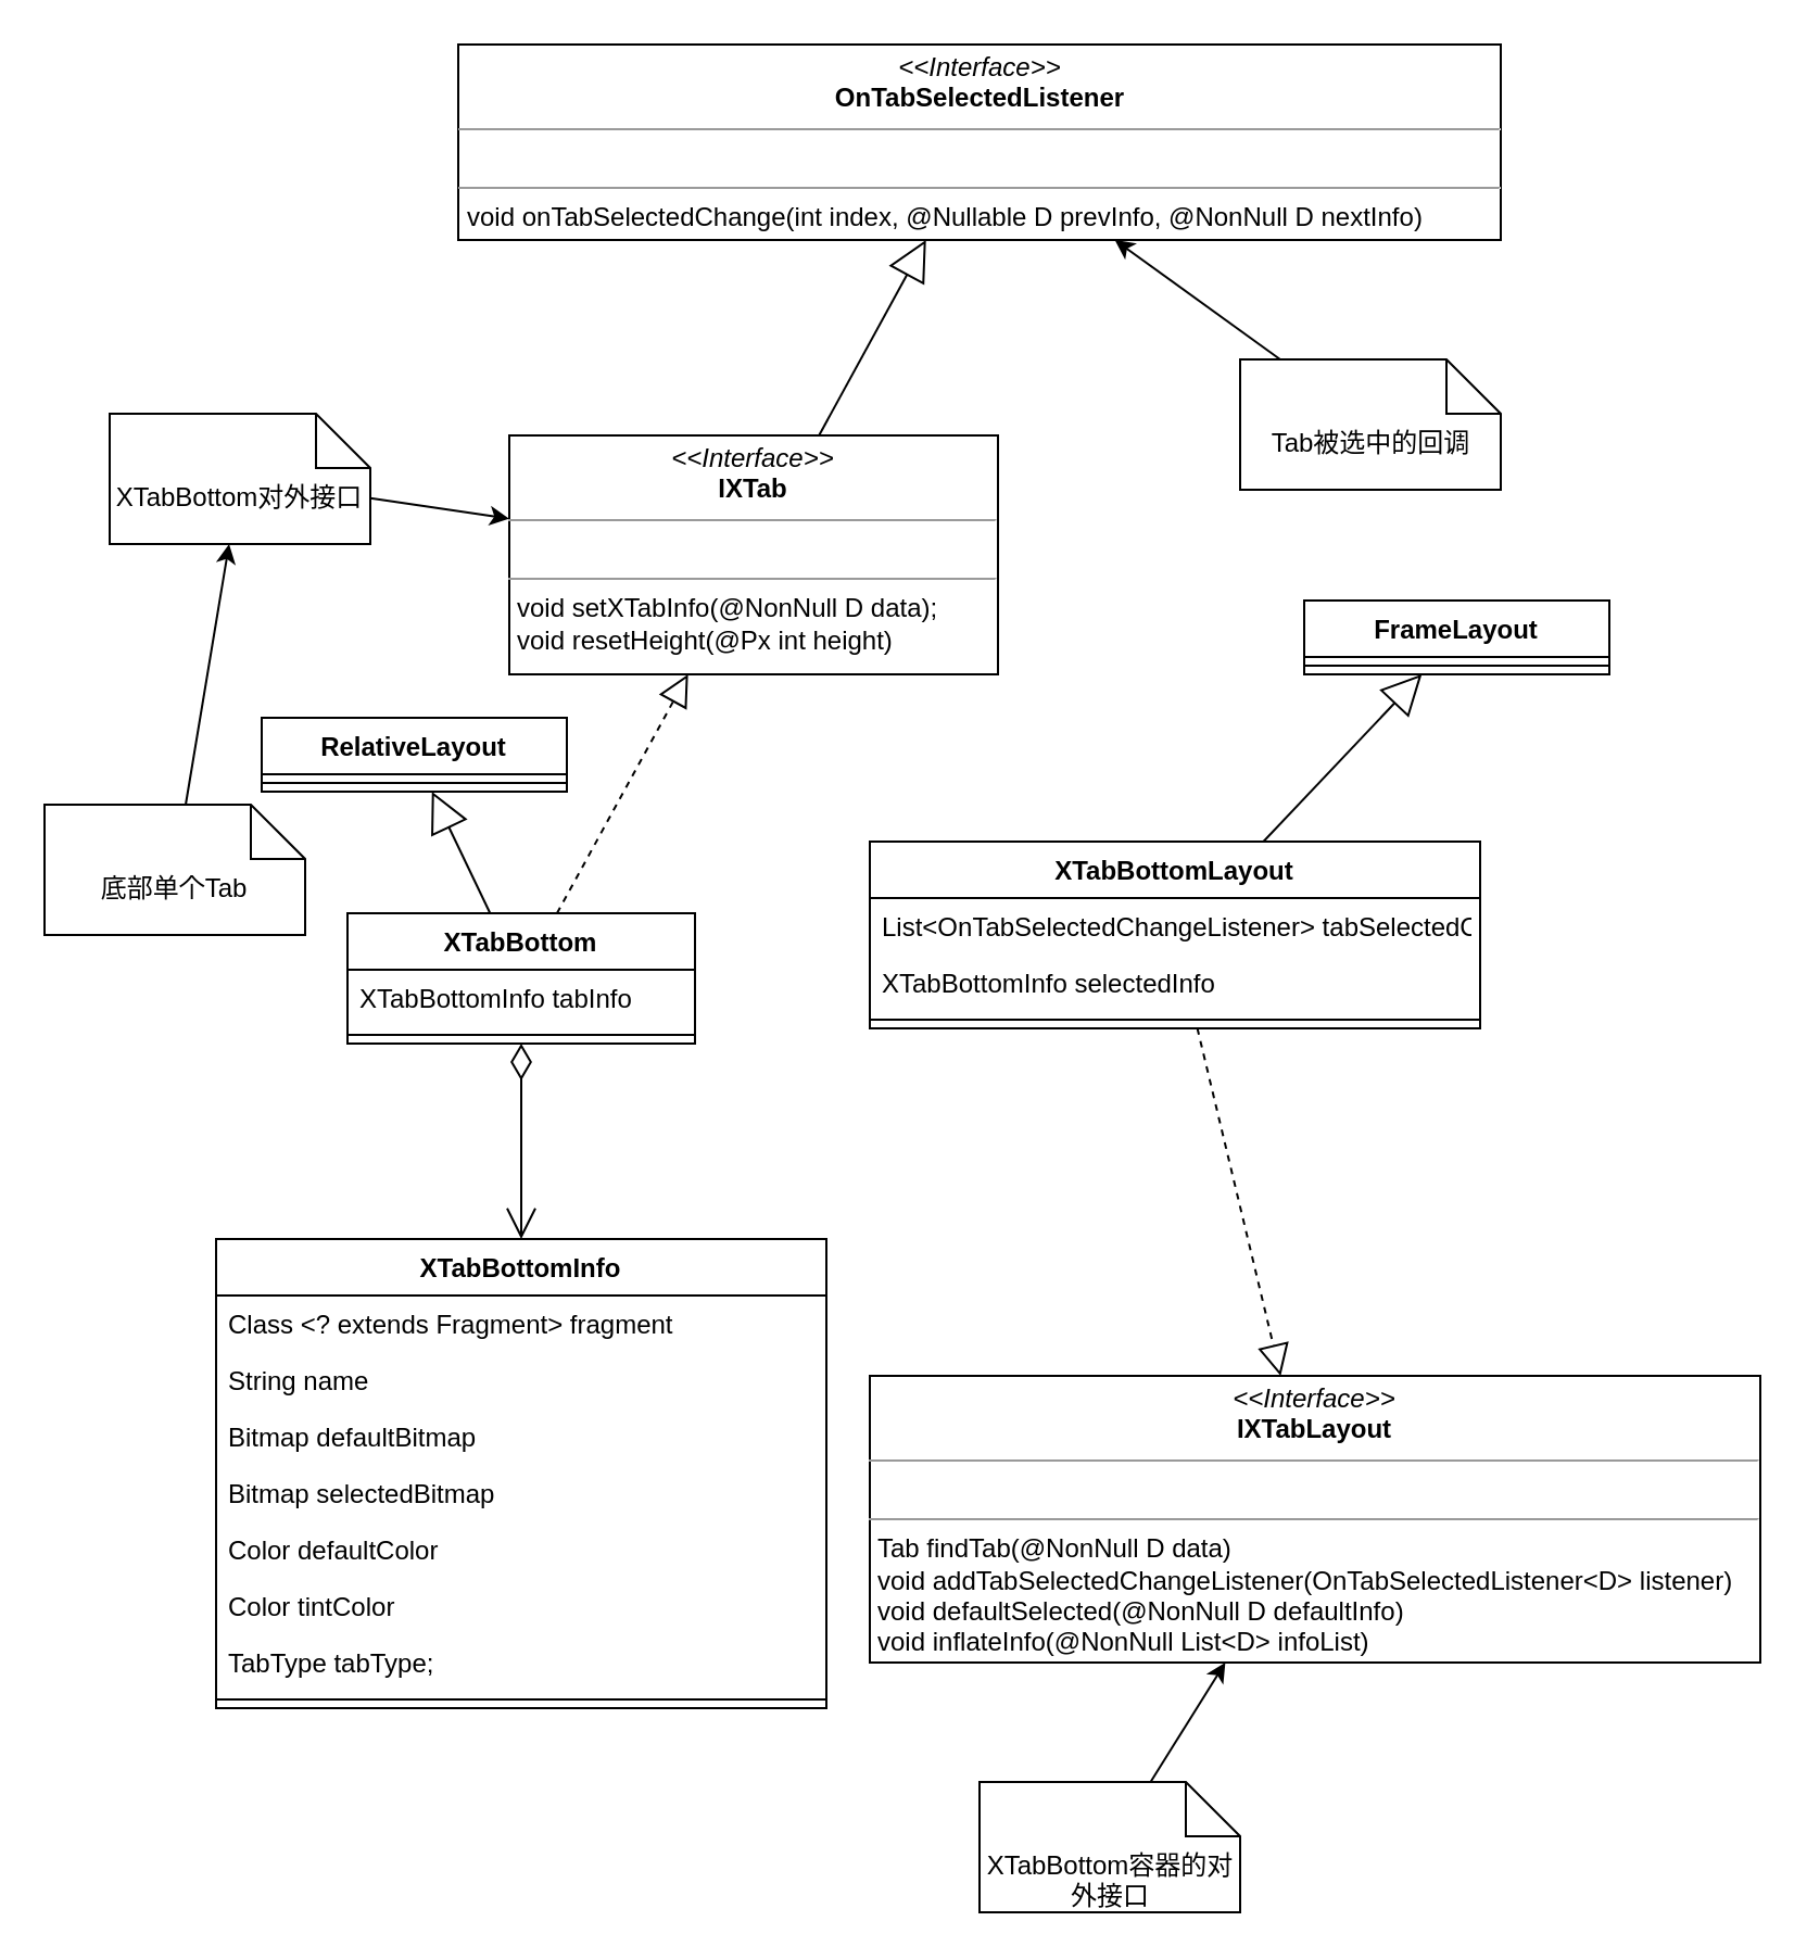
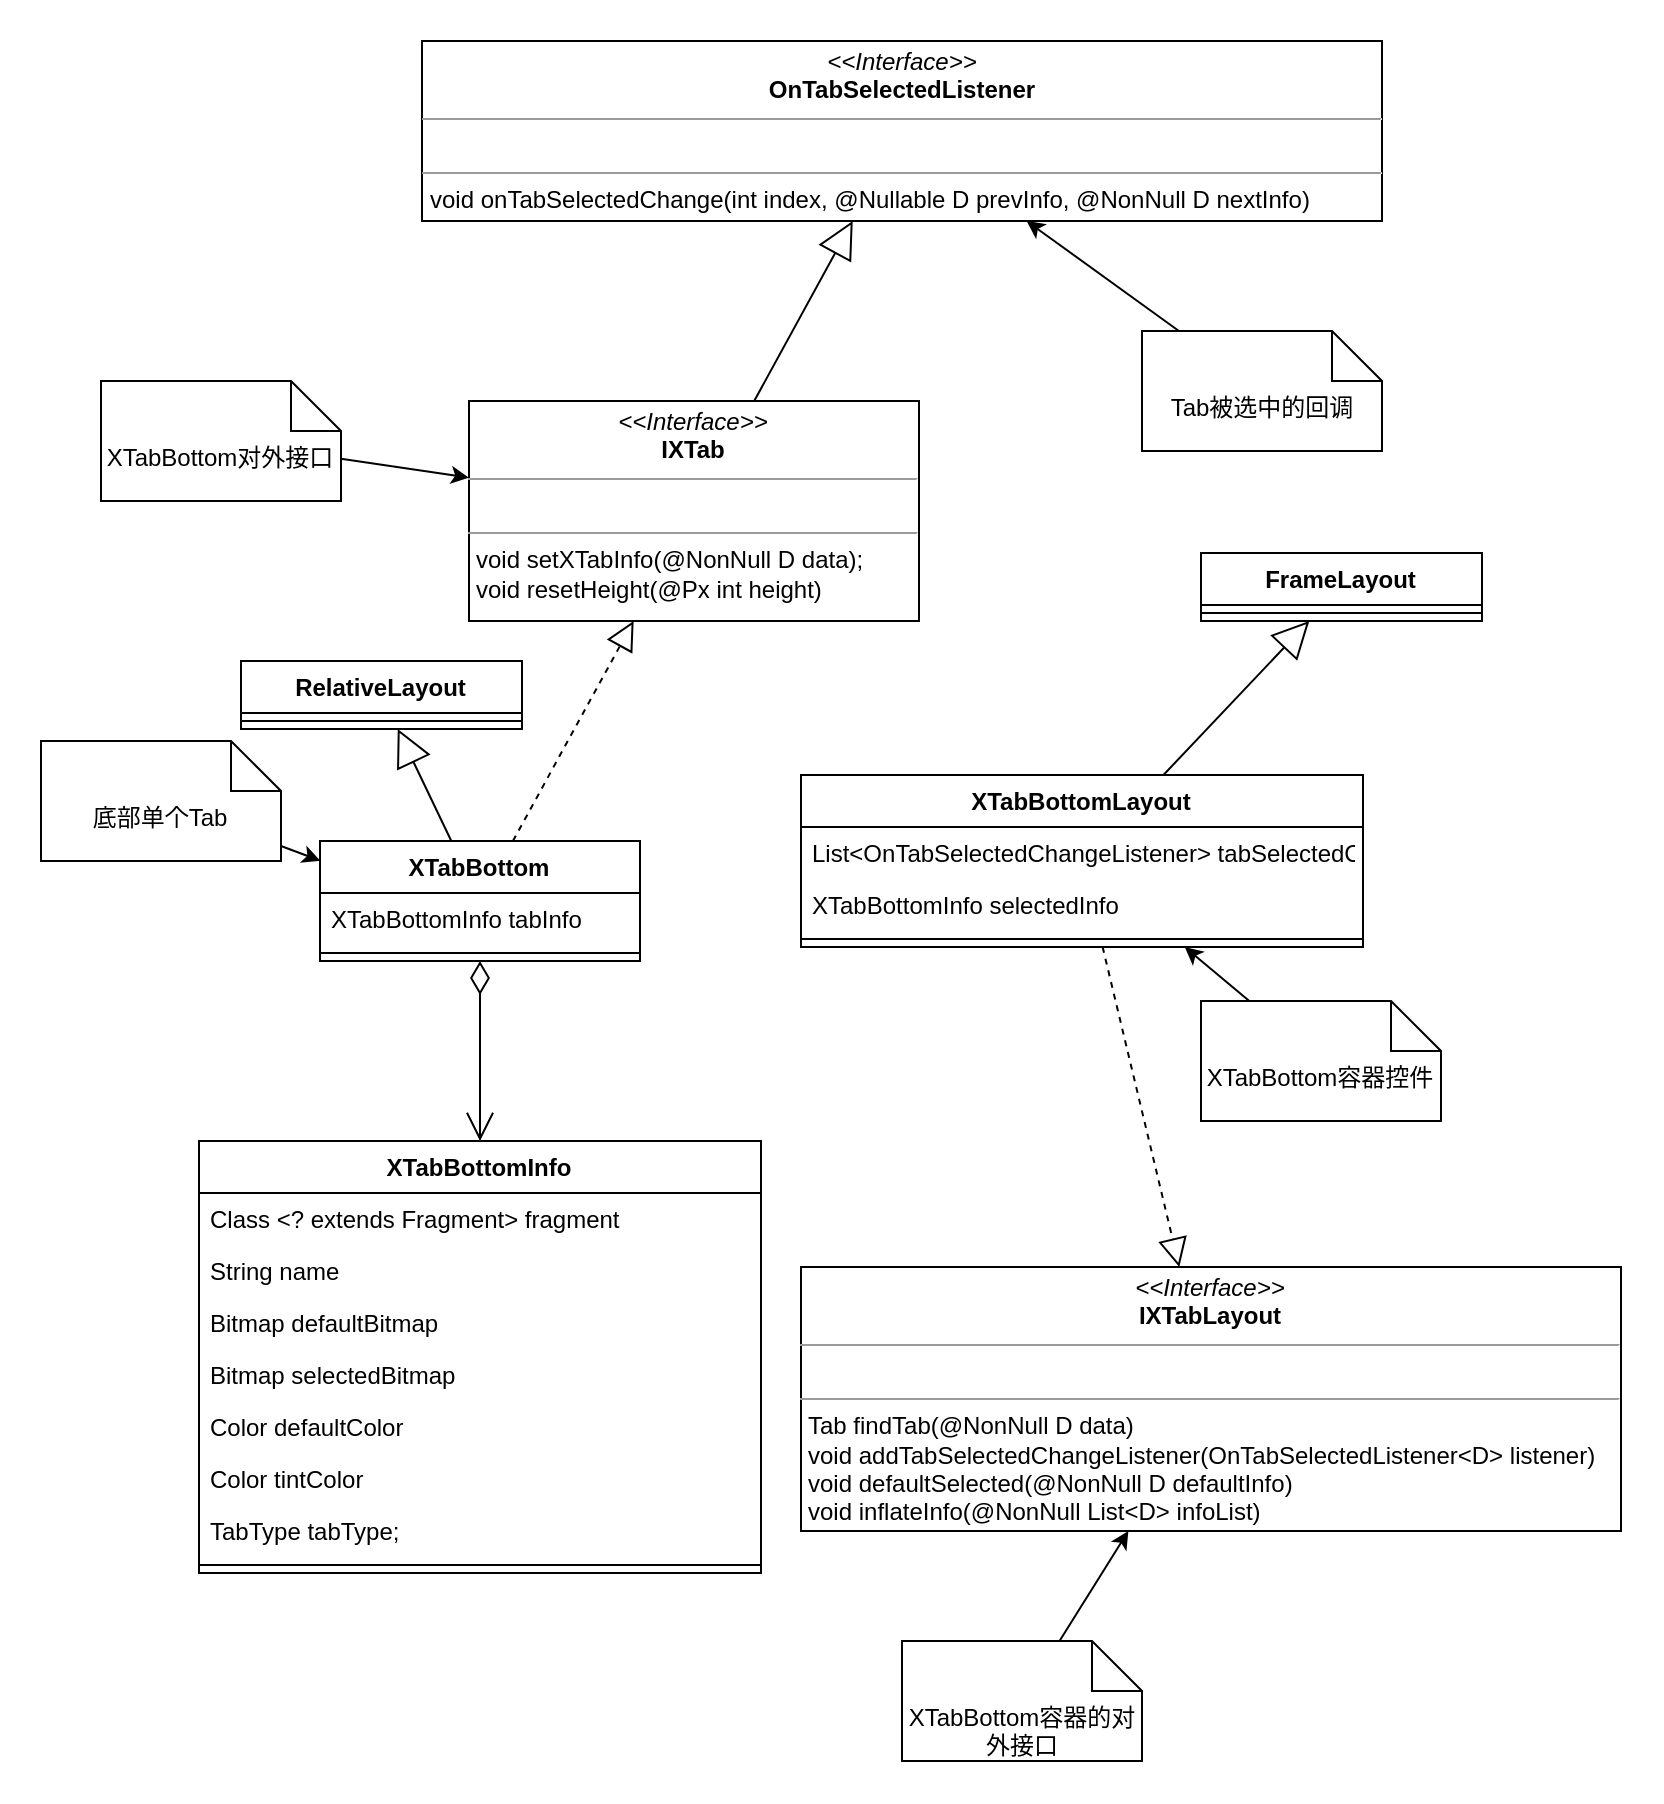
  <mxCell id="0" />
  <mxCell id="1" parent="0" />
  <mxCell id="2" value="XTabBottom" style="swimlane;fontStyle=1;align=center;verticalAlign=top;childLayout=stackLayout;horizontal=1;startSize=26;horizontalStack=0;resizeParent=1;resizeParentMax=0;resizeLast=0;collapsible=1;marginBottom=0;" vertex="1" parent="1"><mxGeometry x="159.5" y="420" width="160" height="60" as="geometry" /></mxCell>
  <mxCell id="3" value="XTabBottomInfo tabInfo" style="text;strokeColor=none;fillColor=none;align=left;verticalAlign=top;spacingLeft=4;spacingRight=4;overflow=hidden;rotatable=0;points=[[0,0.5],[1,0.5]];portConstraint=eastwest;" vertex="1" parent="2"><mxGeometry y="26" width="160" height="26" as="geometry" /></mxCell>
  <mxCell id="4" value="" style="line;strokeWidth=1;fillColor=none;align=left;verticalAlign=middle;spacingTop=-1;spacingLeft=3;spacingRight=3;rotatable=0;labelPosition=right;points=[];portConstraint=eastwest;" vertex="1" parent="2"><mxGeometry y="52" width="160" height="8" as="geometry" /></mxCell>
  <mxCell id="5" value="XTabBottomInfo" style="swimlane;fontStyle=1;align=center;verticalAlign=top;childLayout=stackLayout;horizontal=1;startSize=26;horizontalStack=0;resizeParent=1;resizeParentMax=0;resizeLast=0;collapsible=1;marginBottom=0;" vertex="1" parent="1"><mxGeometry x="99" y="570" width="281" height="216" as="geometry" /></mxCell>
  <mxCell id="6" value="Class &lt;? extends Fragment&gt; fragment&#10;" style="text;strokeColor=none;fillColor=none;align=left;verticalAlign=top;spacingLeft=4;spacingRight=4;overflow=hidden;rotatable=0;points=[[0,0.5],[1,0.5]];portConstraint=eastwest;" vertex="1" parent="5"><mxGeometry y="26" width="281" height="26" as="geometry" /></mxCell>
  <mxCell id="7" value="String name" style="text;strokeColor=none;fillColor=none;align=left;verticalAlign=top;spacingLeft=4;spacingRight=4;overflow=hidden;rotatable=0;points=[[0,0.5],[1,0.5]];portConstraint=eastwest;" vertex="1" parent="5"><mxGeometry y="52" width="281" height="26" as="geometry" /></mxCell>
  <mxCell id="8" value="Bitmap defaultBitmap" style="text;strokeColor=none;fillColor=none;align=left;verticalAlign=top;spacingLeft=4;spacingRight=4;overflow=hidden;rotatable=0;points=[[0,0.5],[1,0.5]];portConstraint=eastwest;" vertex="1" parent="5"><mxGeometry y="78" width="281" height="26" as="geometry" /></mxCell>
  <mxCell id="9" value="Bitmap selectedBitmap" style="text;strokeColor=none;fillColor=none;align=left;verticalAlign=top;spacingLeft=4;spacingRight=4;overflow=hidden;rotatable=0;points=[[0,0.5],[1,0.5]];portConstraint=eastwest;" vertex="1" parent="5"><mxGeometry y="104" width="281" height="26" as="geometry" /></mxCell>
  <mxCell id="10" value="Color defaultColor" style="text;strokeColor=none;fillColor=none;align=left;verticalAlign=top;spacingLeft=4;spacingRight=4;overflow=hidden;rotatable=0;points=[[0,0.5],[1,0.5]];portConstraint=eastwest;" vertex="1" parent="5"><mxGeometry y="130" width="281" height="26" as="geometry" /></mxCell>
  <mxCell id="11" value="Color tintColor" style="text;strokeColor=none;fillColor=none;align=left;verticalAlign=top;spacingLeft=4;spacingRight=4;overflow=hidden;rotatable=0;points=[[0,0.5],[1,0.5]];portConstraint=eastwest;" vertex="1" parent="5"><mxGeometry y="156" width="281" height="26" as="geometry" /></mxCell>
  <mxCell id="12" value="TabType tabType;" style="text;strokeColor=none;fillColor=none;align=left;verticalAlign=top;spacingLeft=4;spacingRight=4;overflow=hidden;rotatable=0;points=[[0,0.5],[1,0.5]];portConstraint=eastwest;" vertex="1" parent="5"><mxGeometry y="182" width="281" height="26" as="geometry" /></mxCell>
  <mxCell id="13" value="" style="line;strokeWidth=1;fillColor=none;align=left;verticalAlign=middle;spacingTop=-1;spacingLeft=3;spacingRight=3;rotatable=0;labelPosition=right;points=[];portConstraint=eastwest;" vertex="1" parent="5"><mxGeometry y="208" width="281" height="8" as="geometry" /></mxCell>
  <mxCell id="14" value="" style="endArrow=open;html=1;endSize=12;startArrow=diamondThin;startSize=14;startFill=0;edgeStyle=orthogonalEdgeStyle;align=left;verticalAlign=bottom;" edge="1" parent="1" source="2" target="5"><mxGeometry x="-1" y="3" relative="1" as="geometry"><mxPoint x="0" y="480" as="sourcePoint" /><mxPoint x="160" y="480" as="targetPoint" /></mxGeometry></mxCell>
  <mxCell id="15" value="RelativeLayout" style="swimlane;fontStyle=1;align=center;verticalAlign=top;childLayout=stackLayout;horizontal=1;startSize=26;horizontalStack=0;resizeParent=1;resizeParentMax=0;resizeLast=0;collapsible=1;marginBottom=0;" vertex="1" parent="1"><mxGeometry x="120" y="330" width="140.5" height="34" as="geometry" /></mxCell>
  <mxCell id="16" value="" style="line;strokeWidth=1;fillColor=none;align=left;verticalAlign=middle;spacingTop=-1;spacingLeft=3;spacingRight=3;rotatable=0;labelPosition=right;points=[];portConstraint=eastwest;" vertex="1" parent="15"><mxGeometry y="26" width="140.5" height="8" as="geometry" /></mxCell>
  <mxCell id="17" value="" style="endArrow=block;endSize=16;endFill=0;html=1;" edge="1" parent="1" source="2" target="15"><mxGeometry width="160" relative="1" as="geometry"><mxPoint x="-30" y="470" as="sourcePoint" /><mxPoint x="130" y="470" as="targetPoint" /></mxGeometry></mxCell>
- <mxCell id="18" style="rounded=0;orthogonalLoop=1;jettySize=auto;html=1;" edge="1" parent="1" source="19" target="35"><mxGeometry relative="1" as="geometry" /></mxCell>
+ <mxCell id="18" style="rounded=0;orthogonalLoop=1;jettySize=auto;html=1;entryX=0.001;entryY=0.164;entryDx=0;entryDy=0;entryPerimeter=0;" edge="1" parent="1" source="19" target="2"><mxGeometry relative="1" as="geometry" /></mxCell>
  <mxCell id="19" value="底部单个Tab" style="shape=note2;boundedLbl=1;whiteSpace=wrap;html=1;size=25;verticalAlign=top;align=center;" vertex="1" parent="1"><mxGeometry x="20" y="370" width="120" height="60" as="geometry" /></mxCell>
  <mxCell id="20" value="XTabBottomLayout" style="swimlane;fontStyle=1;align=center;verticalAlign=top;childLayout=stackLayout;horizontal=1;startSize=26;horizontalStack=0;resizeParent=1;resizeParentMax=0;resizeLast=0;collapsible=1;marginBottom=0;" vertex="1" parent="1"><mxGeometry x="400" y="387" width="281" height="86" as="geometry" /></mxCell>
  <mxCell id="21" value="List&lt;OnTabSelectedChangeListener&gt; tabSelectedChangeListeners" style="text;strokeColor=none;fillColor=none;align=left;verticalAlign=top;spacingLeft=4;spacingRight=4;overflow=hidden;rotatable=0;points=[[0,0.5],[1,0.5]];portConstraint=eastwest;" vertex="1" parent="20"><mxGeometry y="26" width="281" height="26" as="geometry" /></mxCell>
  <mxCell id="22" value="XTabBottomInfo selectedInfo" style="text;strokeColor=none;fillColor=none;align=left;verticalAlign=top;spacingLeft=4;spacingRight=4;overflow=hidden;rotatable=0;points=[[0,0.5],[1,0.5]];portConstraint=eastwest;" vertex="1" parent="20"><mxGeometry y="52" width="281" height="26" as="geometry" /></mxCell>
  <mxCell id="23" value="" style="line;strokeWidth=1;fillColor=none;align=left;verticalAlign=middle;spacingTop=-1;spacingLeft=3;spacingRight=3;rotatable=0;labelPosition=right;points=[];portConstraint=eastwest;" vertex="1" parent="20"><mxGeometry y="78" width="281" height="8" as="geometry" /></mxCell>
  <mxCell id="24" value="FrameLayout" style="swimlane;fontStyle=1;align=center;verticalAlign=top;childLayout=stackLayout;horizontal=1;startSize=26;horizontalStack=0;resizeParent=1;resizeParentMax=0;resizeLast=0;collapsible=1;marginBottom=0;" vertex="1" parent="1"><mxGeometry x="600" y="276" width="140.5" height="34" as="geometry" /></mxCell>
  <mxCell id="25" value="" style="line;strokeWidth=1;fillColor=none;align=left;verticalAlign=middle;spacingTop=-1;spacingLeft=3;spacingRight=3;rotatable=0;labelPosition=right;points=[];portConstraint=eastwest;" vertex="1" parent="24"><mxGeometry y="26" width="140.5" height="8" as="geometry" /></mxCell>
  <mxCell id="26" value="" style="endArrow=block;endSize=16;endFill=0;html=1;" edge="1" parent="1" source="20" target="24"><mxGeometry width="160" relative="1" as="geometry"><mxPoint x="450" y="360" as="sourcePoint" /><mxPoint x="610" y="360" as="targetPoint" /></mxGeometry></mxCell>
+ <mxCell id="27" style="edgeStyle=none;rounded=0;orthogonalLoop=1;jettySize=auto;html=1;" edge="1" parent="1" source="28" target="20"><mxGeometry relative="1" as="geometry" /></mxCell>
+ <mxCell id="28" value="XTabBottom容器控件" style="shape=note2;boundedLbl=1;whiteSpace=wrap;html=1;size=25;verticalAlign=top;align=center;" vertex="1" parent="1"><mxGeometry x="600" y="500" width="120" height="60" as="geometry" /></mxCell>
  <mxCell id="29" value="&lt;p style=&quot;margin: 0px ; margin-top: 4px ; text-align: center&quot;&gt;&lt;i&gt;&amp;lt;&amp;lt;Interface&amp;gt;&amp;gt;&lt;/i&gt;&lt;br&gt;&lt;b&gt;IXTabLayout&lt;/b&gt;&lt;/p&gt;&lt;hr size=&quot;1&quot;&gt;&lt;p style=&quot;margin: 0px ; margin-left: 4px&quot;&gt;&lt;br&gt;&lt;/p&gt;&lt;hr size=&quot;1&quot;&gt;&lt;p style=&quot;margin: 0px ; margin-left: 4px&quot;&gt;Tab findTab(@NonNull D data)&lt;/p&gt;&lt;p style=&quot;margin: 0px ; margin-left: 4px&quot;&gt;void addTabSelectedChangeListener(OnTabSelectedListener&amp;lt;D&amp;gt; listener)&lt;/p&gt;&lt;p style=&quot;margin: 0px ; margin-left: 4px&quot;&gt;void defaultSelected(@NonNull D defaultInfo)&lt;/p&gt;&lt;p style=&quot;margin: 0px ; margin-left: 4px&quot;&gt;void inflateInfo(@NonNull List&amp;lt;D&amp;gt; infoList)&lt;/p&gt;" style="verticalAlign=top;align=left;overflow=fill;fontSize=12;fontFamily=Helvetica;html=1;" vertex="1" parent="1"><mxGeometry x="400" y="633" width="410" height="132" as="geometry" /></mxCell>
  <mxCell id="30" value="" style="endArrow=block;dashed=1;endFill=0;endSize=12;html=1;" edge="1" parent="1" source="20" target="29"><mxGeometry width="160" relative="1" as="geometry"><mxPoint x="440" y="590" as="sourcePoint" /><mxPoint x="600" y="590" as="targetPoint" /></mxGeometry></mxCell>
  <mxCell id="31" style="edgeStyle=none;rounded=0;orthogonalLoop=1;jettySize=auto;html=1;" edge="1" parent="1" source="32" target="29"><mxGeometry relative="1" as="geometry" /></mxCell>
  <mxCell id="32" value="XTabBottom容器的对外接口" style="shape=note2;boundedLbl=1;whiteSpace=wrap;html=1;size=25;verticalAlign=top;align=center;" vertex="1" parent="1"><mxGeometry x="450.5" y="820" width="120" height="60" as="geometry" /></mxCell>
  <mxCell id="33" value="&lt;p style=&quot;margin: 0px ; margin-top: 4px ; text-align: center&quot;&gt;&lt;i&gt;&amp;lt;&amp;lt;Interface&amp;gt;&amp;gt;&lt;/i&gt;&lt;br&gt;&lt;b&gt;IXTab&lt;/b&gt;&lt;/p&gt;&lt;hr size=&quot;1&quot;&gt;&lt;p style=&quot;margin: 0px ; margin-left: 4px&quot;&gt;&lt;br&gt;&lt;/p&gt;&lt;hr size=&quot;1&quot;&gt;&lt;p style=&quot;margin: 0px ; margin-left: 4px&quot;&gt;void setXTabInfo(@NonNull D data);&lt;/p&gt;&lt;p style=&quot;margin: 0px ; margin-left: 4px&quot;&gt;void resetHeight(@Px int height)&lt;/p&gt;" style="verticalAlign=top;align=left;overflow=fill;fontSize=12;fontFamily=Helvetica;html=1;" vertex="1" parent="1"><mxGeometry x="234" y="200" width="225" height="110" as="geometry" /></mxCell>
  <mxCell id="34" style="edgeStyle=none;rounded=0;orthogonalLoop=1;jettySize=auto;html=1;" edge="1" parent="1" source="35" target="33"><mxGeometry relative="1" as="geometry" /></mxCell>
  <mxCell id="35" value="XTabBottom对外接口" style="shape=note2;boundedLbl=1;whiteSpace=wrap;html=1;size=25;verticalAlign=top;align=center;" vertex="1" parent="1"><mxGeometry x="50" y="190" width="120" height="60" as="geometry" /></mxCell>
  <mxCell id="36" value="&lt;p style=&quot;margin: 0px ; margin-top: 4px ; text-align: center&quot;&gt;&lt;i&gt;&amp;lt;&amp;lt;Interface&amp;gt;&amp;gt;&lt;/i&gt;&lt;br&gt;&lt;b&gt;OnTabSelectedListener&lt;/b&gt;&lt;br&gt;&lt;/p&gt;&lt;hr size=&quot;1&quot;&gt;&lt;p style=&quot;margin: 0px ; margin-left: 4px&quot;&gt;&lt;br&gt;&lt;/p&gt;&lt;hr size=&quot;1&quot;&gt;&lt;p style=&quot;margin: 0px ; margin-left: 4px&quot;&gt;void onTabSelectedChange(int index, @Nullable D prevInfo, @NonNull D nextInfo)&lt;br&gt;&lt;/p&gt;" style="verticalAlign=top;align=left;overflow=fill;fontSize=12;fontFamily=Helvetica;html=1;" vertex="1" parent="1"><mxGeometry x="210.5" y="20" width="480" height="90" as="geometry" /></mxCell>
  <mxCell id="37" value="" style="endArrow=block;dashed=1;endFill=0;endSize=12;html=1;" edge="1" parent="1" source="2" target="33"><mxGeometry width="160" relative="1" as="geometry"><mxPoint x="240" y="370" as="sourcePoint" /><mxPoint x="400" y="370" as="targetPoint" /></mxGeometry></mxCell>
  <mxCell id="38" value="" style="endArrow=block;endSize=16;endFill=0;html=1;" edge="1" parent="1" source="33" target="36"><mxGeometry width="160" relative="1" as="geometry"><mxPoint x="490" y="190" as="sourcePoint" /><mxPoint x="650" y="190" as="targetPoint" /></mxGeometry></mxCell>
  <mxCell id="39" style="edgeStyle=none;rounded=0;orthogonalLoop=1;jettySize=auto;html=1;" edge="1" parent="1" source="40" target="36"><mxGeometry relative="1" as="geometry" /></mxCell>
  <mxCell id="40" value="Tab被选中的回调" style="shape=note2;boundedLbl=1;whiteSpace=wrap;html=1;size=25;verticalAlign=top;align=center;" vertex="1" parent="1"><mxGeometry x="570.5" y="165" width="120" height="60" as="geometry" /></mxCell>
